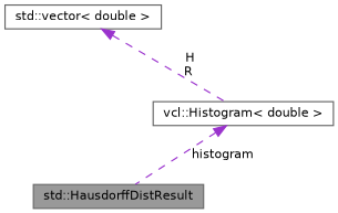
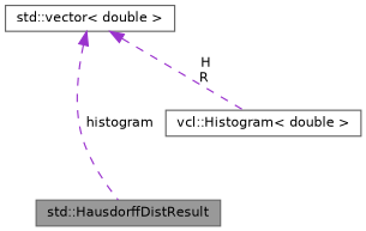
  digraph {
    node [color=gray40 fillcolor=white fontname=Helvetica fontsize=10 shape=box style=filled]
    edge [color=darkorchid3 dir=back fontname=Helvetica fontsize=10 labelfontname=Helvetica labelfontsize=10 style=dashed]
    n1 [fillcolor=grey60 fontcolor=black height=0.2 label="std::HausdorffDistResult" width=0.4]
    n2 [height=0.2 label="vcl::Histogram\< double \>" width=0.4]
    n3 [height=0.2 label="std::vector\< double \>" width=0.4]
-   n2 -> n1 [label=" histogram"]
+   n3 -> n1 [label=" histogram"]
    n3 -> n2 [label=" H\nR"]
  }
